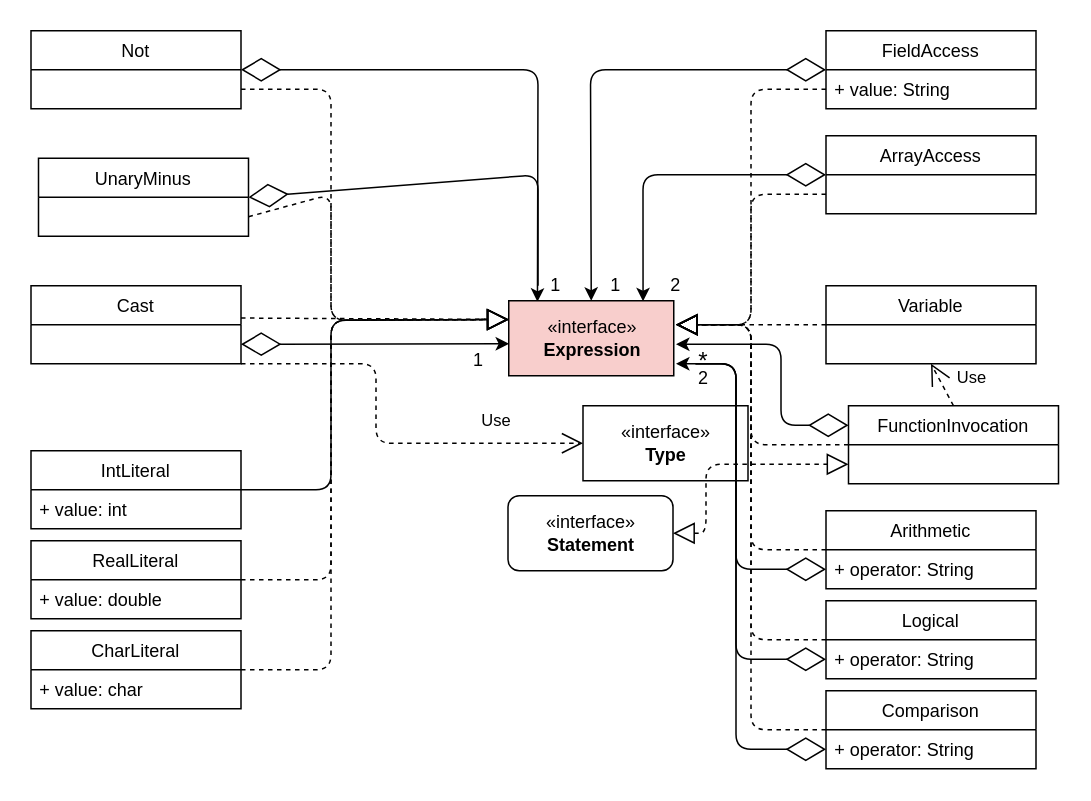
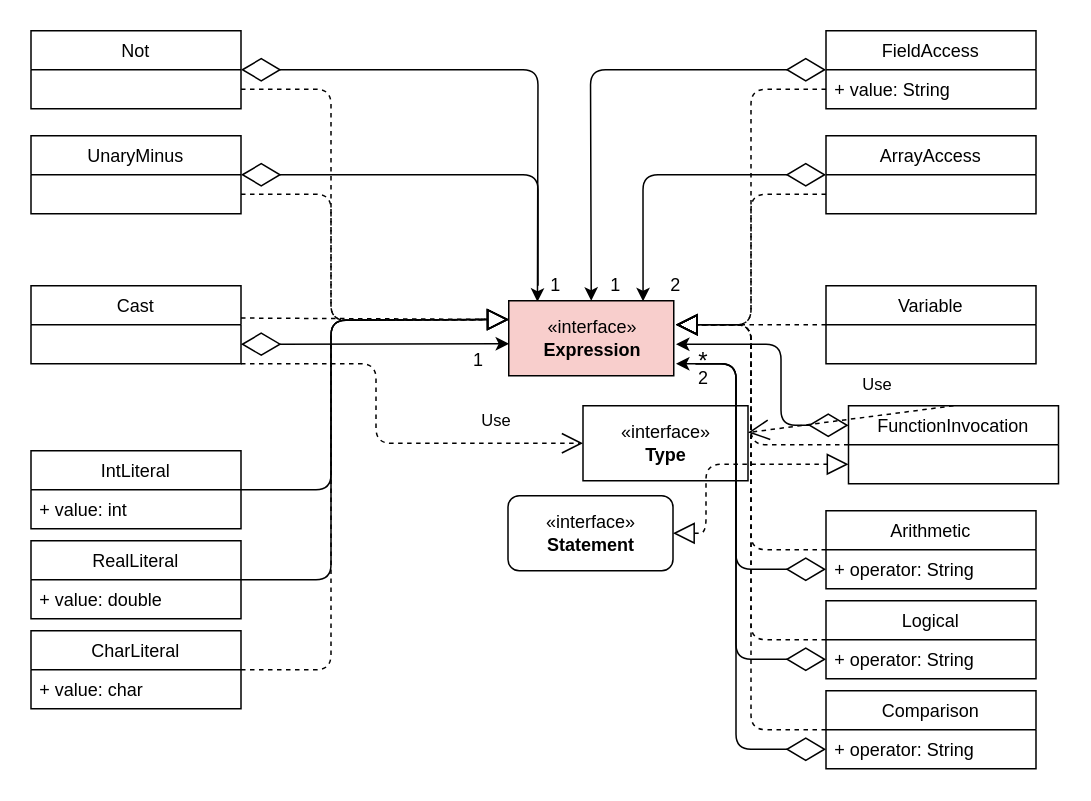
  <mxCell id="0" />
  <mxCell id="1" parent="0" />
  <mxCell id="2" value="Not" style="swimlane;fontStyle=0;childLayout=stackLayout;horizontal=1;startSize=26;fillColor=none;horizontalStack=0;resizeParent=1;resizeParentMax=0;resizeLast=0;collapsible=1;marginBottom=0;" vertex="1" parent="1"><mxGeometry x="20" y="20" width="140" height="52" as="geometry" /></mxCell>
- <mxCell id="3" value="UnaryMinus" style="swimlane;fontStyle=0;childLayout=stackLayout;horizontal=1;startSize=26;fillColor=none;horizontalStack=0;resizeParent=1;resizeParentMax=0;resizeLast=0;collapsible=1;marginBottom=0;" vertex="1" parent="1"><mxGeometry x="25" y="105" width="140" height="52" as="geometry" /></mxCell>
+ <mxCell id="3" value="UnaryMinus" style="swimlane;fontStyle=0;childLayout=stackLayout;horizontal=1;startSize=26;fillColor=none;horizontalStack=0;resizeParent=1;resizeParentMax=0;resizeLast=0;collapsible=1;marginBottom=0;" vertex="1" parent="1"><mxGeometry x="20" y="90" width="140" height="52" as="geometry" /></mxCell>
  <mxCell id="4" value="" style="endArrow=diamondThin;endFill=0;endSize=24;html=1;entryX=1;entryY=0.5;entryDx=0;entryDy=0;exitX=0.25;exitY=0;exitDx=0;exitDy=0;" edge="1" parent="1" target="3"><mxGeometry width="160" relative="1" as="geometry"><mxPoint x="358" y="190" as="sourcePoint" /><mxPoint x="180" y="260" as="targetPoint" /><Array as="points"><mxPoint x="358" y="116" /></Array></mxGeometry></mxCell>
  <mxCell id="5" value="" style="endArrow=diamondThin;endFill=0;endSize=24;html=1;entryX=1;entryY=0.5;entryDx=0;entryDy=0;exitX=0.174;exitY=0.013;exitDx=0;exitDy=0;startArrow=classic;startFill=1;exitPerimeter=0;" edge="1" parent="1" source="55" target="2"><mxGeometry width="160" relative="1" as="geometry"><mxPoint x="358" y="190" as="sourcePoint" /><mxPoint x="180" y="260" as="targetPoint" /><Array as="points"><mxPoint x="358" y="46" /></Array></mxGeometry></mxCell>
  <mxCell id="6" value="1" style="text;html=1;strokeColor=none;fillColor=none;align=center;verticalAlign=middle;whiteSpace=wrap;rounded=0;" vertex="1" parent="1"><mxGeometry x="360" y="180" width="20" height="20" as="geometry" /></mxCell>
  <mxCell id="7" value="" style="endArrow=block;dashed=1;endFill=0;endSize=12;html=1;exitX=1;exitY=0.75;exitDx=0;exitDy=0;entryX=0;entryY=0.25;entryDx=0;entryDy=0;" edge="1" parent="1" source="3" target="55"><mxGeometry width="160" relative="1" as="geometry"><mxPoint x="170" y="130" as="sourcePoint" /><mxPoint x="323" y="190" as="targetPoint" /><Array as="points"><mxPoint x="220" y="129" /><mxPoint x="220" y="213" /></Array></mxGeometry></mxCell>
  <mxCell id="8" value="" style="endArrow=block;dashed=1;endFill=0;endSize=12;html=1;exitX=1;exitY=0.75;exitDx=0;exitDy=0;entryX=0;entryY=0.25;entryDx=0;entryDy=0;" edge="1" parent="1" source="2" target="55"><mxGeometry width="160" relative="1" as="geometry"><mxPoint x="170" y="60" as="sourcePoint" /><mxPoint x="323" y="216" as="targetPoint" /><Array as="points"><mxPoint x="220" y="59" /><mxPoint x="220" y="213" /></Array></mxGeometry></mxCell>
  <mxCell id="9" value="Cast" style="swimlane;fontStyle=0;childLayout=stackLayout;horizontal=1;startSize=26;fillColor=none;horizontalStack=0;resizeParent=1;resizeParentMax=0;resizeLast=0;collapsible=1;marginBottom=0;" vertex="1" parent="1"><mxGeometry x="20" y="190" width="140" height="52" as="geometry" /></mxCell>
  <mxCell id="10" value="" style="endArrow=block;dashed=1;endFill=0;endSize=12;html=1;exitX=1;exitY=0.414;exitDx=0;exitDy=0;entryX=0;entryY=0.25;entryDx=0;entryDy=0;exitPerimeter=0;" edge="1" parent="1" source="9" target="55"><mxGeometry width="160" relative="1" as="geometry"><mxPoint x="163" y="215.5" as="sourcePoint" /><mxPoint x="323" y="170" as="targetPoint" /></mxGeometry></mxCell>
  <mxCell id="11" value="" style="endArrow=diamondThin;endFill=0;endSize=24;html=1;exitX=0.002;exitY=0.573;exitDx=0;exitDy=0;startArrow=classic;startFill=1;exitPerimeter=0;" edge="1" parent="1" source="55"><mxGeometry width="160" relative="1" as="geometry"><mxPoint x="323" y="229" as="sourcePoint" /><mxPoint x="160" y="229" as="targetPoint" /></mxGeometry></mxCell>
  <mxCell id="12" value="1" style="text;html=1;strokeColor=none;fillColor=none;align=center;verticalAlign=middle;whiteSpace=wrap;rounded=0;" vertex="1" parent="1"><mxGeometry x="310" y="230" width="17" height="20" as="geometry" /></mxCell>
  <mxCell id="13" value="«interface»&lt;br&gt;&lt;b&gt;Type&lt;/b&gt;" style="html=1;" vertex="1" parent="1"><mxGeometry x="388" y="270" width="110" height="50" as="geometry" /></mxCell>
  <mxCell id="14" value="Use" style="endArrow=open;endSize=12;dashed=1;html=1;exitX=1;exitY=1;exitDx=0;exitDy=0;entryX=0;entryY=0.5;entryDx=0;entryDy=0;" edge="1" parent="1" source="9" target="13"><mxGeometry x="0.584" y="15" width="160" relative="1" as="geometry"><mxPoint x="20" y="340" as="sourcePoint" /><mxPoint x="180" y="340" as="targetPoint" /><Array as="points"><mxPoint x="250" y="242" /><mxPoint x="250" y="295" /></Array><mxPoint as="offset" /></mxGeometry></mxCell>
  <mxCell id="15" value="IntLiteral" style="swimlane;fontStyle=0;childLayout=stackLayout;horizontal=1;startSize=26;fillColor=none;horizontalStack=0;resizeParent=1;resizeParentMax=0;resizeLast=0;collapsible=1;marginBottom=0;" vertex="1" parent="1"><mxGeometry x="20" y="300" width="140" height="52" as="geometry" /></mxCell>
  <mxCell id="16" value="+ value: int" style="text;strokeColor=none;fillColor=none;align=left;verticalAlign=top;spacingLeft=4;spacingRight=4;overflow=hidden;rotatable=0;points=[[0,0.5],[1,0.5]];portConstraint=eastwest;" vertex="1" parent="15"><mxGeometry y="26" width="140" height="26" as="geometry" /></mxCell>
  <mxCell id="17" value="RealLiteral" style="swimlane;fontStyle=0;childLayout=stackLayout;horizontal=1;startSize=26;fillColor=none;horizontalStack=0;resizeParent=1;resizeParentMax=0;resizeLast=0;collapsible=1;marginBottom=0;" vertex="1" parent="1"><mxGeometry x="20" y="360" width="140" height="52" as="geometry" /></mxCell>
  <mxCell id="18" value="+ value: double" style="text;strokeColor=none;fillColor=none;align=left;verticalAlign=top;spacingLeft=4;spacingRight=4;overflow=hidden;rotatable=0;points=[[0,0.5],[1,0.5]];portConstraint=eastwest;" vertex="1" parent="17"><mxGeometry y="26" width="140" height="26" as="geometry" /></mxCell>
  <mxCell id="19" value="CharLiteral" style="swimlane;fontStyle=0;childLayout=stackLayout;horizontal=1;startSize=26;fillColor=none;horizontalStack=0;resizeParent=1;resizeParentMax=0;resizeLast=0;collapsible=1;marginBottom=0;" vertex="1" parent="1"><mxGeometry x="20" y="420" width="140" height="52" as="geometry" /></mxCell>
  <mxCell id="20" value="+ value: char" style="text;strokeColor=none;fillColor=none;align=left;verticalAlign=top;spacingLeft=4;spacingRight=4;overflow=hidden;rotatable=0;points=[[0,0.5],[1,0.5]];portConstraint=eastwest;" vertex="1" parent="19"><mxGeometry y="26" width="140" height="26" as="geometry" /></mxCell>
  <mxCell id="21" value="" style="endArrow=block;dashed=1;endFill=0;endSize=12;html=1;exitX=1;exitY=0.5;exitDx=0;exitDy=0;entryX=0;entryY=0.25;entryDx=0;entryDy=0;" edge="1" parent="1" source="19" target="55"><mxGeometry width="160" relative="1" as="geometry"><mxPoint x="220" y="460.5" as="sourcePoint" /><mxPoint x="310" y="190" as="targetPoint" /><Array as="points"><mxPoint x="220" y="446" /><mxPoint x="220" y="213" /></Array></mxGeometry></mxCell>
- <mxCell id="22" value="" style="endArrow=block;dashed=1;endFill=0;endSize=12;html=1;exitX=1;exitY=0.5;exitDx=0;exitDy=0;entryX=0;entryY=0.25;entryDx=0;entryDy=0;" edge="1" parent="1" source="17" target="55"><mxGeometry width="160" relative="1" as="geometry"><mxPoint x="210" y="380" as="sourcePoint" /><mxPoint x="290" y="160" as="targetPoint" /><Array as="points"><mxPoint x="220" y="386" /><mxPoint x="220" y="213" /></Array></mxGeometry></mxCell>
+ <mxCell id="22" value="" style="endArrow=block;dashed=0;endFill=0;endSize=12;html=1;exitX=1;exitY=0.5;exitDx=0;exitDy=0;entryX=0;entryY=0.25;entryDx=0;entryDy=0;" edge="1" parent="1" source="17" target="55"><mxGeometry width="160" relative="1" as="geometry"><mxPoint x="210" y="380" as="sourcePoint" /><mxPoint x="290" y="160" as="targetPoint" /><Array as="points"><mxPoint x="220" y="386" /><mxPoint x="220" y="213" /></Array></mxGeometry></mxCell>
  <mxCell id="23" value="" style="endArrow=block;dashed=0;endFill=0;endSize=12;html=1;exitX=1;exitY=0.5;exitDx=0;exitDy=0;entryX=0;entryY=0.25;entryDx=0;entryDy=0;" edge="1" parent="1" source="15" target="55"><mxGeometry width="160" relative="1" as="geometry"><mxPoint x="220" y="340" as="sourcePoint" /><mxPoint x="323" y="216" as="targetPoint" /><Array as="points"><mxPoint x="220" y="326" /><mxPoint x="220" y="213" /></Array></mxGeometry></mxCell>
  <mxCell id="24" value="FieldAccess" style="swimlane;fontStyle=0;childLayout=stackLayout;horizontal=1;startSize=26;fillColor=none;horizontalStack=0;resizeParent=1;resizeParentMax=0;resizeLast=0;collapsible=1;marginBottom=0;" vertex="1" parent="1"><mxGeometry x="550" y="20" width="140" height="52" as="geometry" /></mxCell>
  <mxCell id="25" value="+ value: String" style="text;strokeColor=none;fillColor=none;align=left;verticalAlign=top;spacingLeft=4;spacingRight=4;overflow=hidden;rotatable=0;points=[[0,0.5],[1,0.5]];portConstraint=eastwest;" vertex="1" parent="24"><mxGeometry y="26" width="140" height="26" as="geometry" /></mxCell>
  <mxCell id="26" value="" style="endArrow=diamondThin;endFill=0;endSize=24;html=1;entryX=0;entryY=0.5;entryDx=0;entryDy=0;startArrow=classic;startFill=1;exitX=0.5;exitY=0;exitDx=0;exitDy=0;" edge="1" parent="1" source="55" target="24"><mxGeometry width="160" relative="1" as="geometry"><mxPoint x="393" y="180" as="sourcePoint" /><mxPoint x="180" y="500" as="targetPoint" /><Array as="points"><mxPoint x="393" y="46" /></Array></mxGeometry></mxCell>
  <mxCell id="27" value="1" style="text;html=1;strokeColor=none;fillColor=none;align=center;verticalAlign=middle;whiteSpace=wrap;rounded=0;" vertex="1" parent="1"><mxGeometry x="400" y="180" width="20" height="20" as="geometry" /></mxCell>
  <mxCell id="28" value="ArrayAccess" style="swimlane;fontStyle=0;childLayout=stackLayout;horizontal=1;startSize=26;fillColor=none;horizontalStack=0;resizeParent=1;resizeParentMax=0;resizeLast=0;collapsible=1;marginBottom=0;" vertex="1" parent="1"><mxGeometry x="550" y="90" width="140" height="52" as="geometry" /></mxCell>
  <mxCell id="29" value="" style="endArrow=diamondThin;endFill=0;endSize=24;html=1;entryX=0;entryY=0.5;entryDx=0;entryDy=0;exitX=0.814;exitY=0.007;exitDx=0;exitDy=0;startArrow=classic;startFill=1;exitPerimeter=0;" edge="1" parent="1" source="55" target="28"><mxGeometry width="160" relative="1" as="geometry"><mxPoint x="428" y="190" as="sourcePoint" /><mxPoint x="180" y="500" as="targetPoint" /><Array as="points"><mxPoint x="428" y="116" /></Array></mxGeometry></mxCell>
  <mxCell id="30" value="2" style="text;html=1;strokeColor=none;fillColor=none;align=center;verticalAlign=middle;whiteSpace=wrap;rounded=0;" vertex="1" parent="1"><mxGeometry x="440" y="180" width="20" height="20" as="geometry" /></mxCell>
  <mxCell id="31" value="" style="endArrow=block;dashed=1;endFill=0;endSize=12;html=1;exitX=0;exitY=0.75;exitDx=0;exitDy=0;" edge="1" parent="1" source="28"><mxGeometry width="160" relative="1" as="geometry"><mxPoint x="530" y="220" as="sourcePoint" /><mxPoint x="450" y="216" as="targetPoint" /><Array as="points"><mxPoint x="500" y="129" /><mxPoint x="500" y="216" /></Array></mxGeometry></mxCell>
  <mxCell id="32" value="" style="endArrow=block;dashed=1;endFill=0;endSize=12;html=1;exitX=0;exitY=0.5;exitDx=0;exitDy=0;" edge="1" parent="1" source="25"><mxGeometry width="160" relative="1" as="geometry"><mxPoint x="530" y="230" as="sourcePoint" /><mxPoint x="450" y="216" as="targetPoint" /><Array as="points"><mxPoint x="500" y="59" /><mxPoint x="500" y="216" /></Array></mxGeometry></mxCell>
  <mxCell id="33" value="Variable" style="swimlane;fontStyle=0;childLayout=stackLayout;horizontal=1;startSize=26;fillColor=none;horizontalStack=0;resizeParent=1;resizeParentMax=0;resizeLast=0;collapsible=1;marginBottom=0;" vertex="1" parent="1"><mxGeometry x="550" y="190" width="140" height="52" as="geometry" /></mxCell>
  <mxCell id="34" value="" style="endArrow=block;dashed=1;endFill=0;endSize=12;html=1;exitX=0;exitY=0.5;exitDx=0;exitDy=0;" edge="1" parent="1" source="33"><mxGeometry width="160" relative="1" as="geometry"><mxPoint x="570" y="319" as="sourcePoint" /><mxPoint x="450" y="216" as="targetPoint" /></mxGeometry></mxCell>
  <mxCell id="35" value="FunctionInvocation" style="swimlane;fontStyle=0;childLayout=stackLayout;horizontal=1;startSize=26;fillColor=none;horizontalStack=0;resizeParent=1;resizeParentMax=0;resizeLast=0;collapsible=1;marginBottom=0;" vertex="1" parent="1"><mxGeometry x="565" y="270" width="140" height="52" as="geometry" /></mxCell>
- <mxCell id="36" value="Use" style="endArrow=open;endSize=12;dashed=1;html=1;exitX=0.5;exitY=0;exitDx=0;exitDy=0;entryX=0.5;entryY=1;entryDx=0;entryDy=0;" edge="1" parent="1" source="35" target="33"><mxGeometry x="-0.286" y="-20" width="160" relative="1" as="geometry"><mxPoint x="580" y="370" as="sourcePoint" /><mxPoint x="740" y="370" as="targetPoint" /><mxPoint as="offset" /></mxGeometry></mxCell>
+ <mxCell id="36" value="Use" style="endArrow=open;endSize=12;dashed=1;html=1;exitX=0.5;exitY=0;exitDx=0;exitDy=0;" edge="1" parent="1" source="35" target="13"><mxGeometry x="-0.286" y="-20" width="160" relative="1" as="geometry"><mxPoint x="580" y="370" as="sourcePoint" /><mxPoint x="740" y="370" as="targetPoint" /><mxPoint as="offset" /></mxGeometry></mxCell>
  <mxCell id="37" value="" style="endArrow=diamondThin;endFill=0;endSize=24;html=1;entryX=0;entryY=0.25;entryDx=0;entryDy=0;startArrow=classic;startFill=1;" edge="1" parent="1" target="35"><mxGeometry width="160" relative="1" as="geometry"><mxPoint x="450" y="229" as="sourcePoint" /><mxPoint x="180" y="500" as="targetPoint" /><Array as="points"><mxPoint x="520" y="229" /><mxPoint x="520" y="283" /></Array></mxGeometry></mxCell>
  <mxCell id="38" value="&lt;span style=&quot;font-weight: normal&quot;&gt;&lt;font style=&quot;font-size: 16px&quot;&gt;*&lt;/font&gt;&lt;/span&gt;" style="text;html=1;strokeColor=none;fillColor=none;align=center;verticalAlign=middle;whiteSpace=wrap;rounded=0;fontStyle=1" vertex="1" parent="1"><mxGeometry x="460" y="230" width="17" height="20" as="geometry" /></mxCell>
  <mxCell id="39" value="Arithmetic" style="swimlane;fontStyle=0;childLayout=stackLayout;horizontal=1;startSize=26;fillColor=none;horizontalStack=0;resizeParent=1;resizeParentMax=0;resizeLast=0;collapsible=1;marginBottom=0;" vertex="1" parent="1"><mxGeometry x="550" y="340" width="140" height="52" as="geometry" /></mxCell>
  <mxCell id="40" value="+ operator: String" style="text;strokeColor=none;fillColor=none;align=left;verticalAlign=top;spacingLeft=4;spacingRight=4;overflow=hidden;rotatable=0;points=[[0,0.5],[1,0.5]];portConstraint=eastwest;" vertex="1" parent="39"><mxGeometry y="26" width="140" height="26" as="geometry" /></mxCell>
  <mxCell id="41" value="Logical" style="swimlane;fontStyle=0;childLayout=stackLayout;horizontal=1;startSize=26;fillColor=none;horizontalStack=0;resizeParent=1;resizeParentMax=0;resizeLast=0;collapsible=1;marginBottom=0;" vertex="1" parent="1"><mxGeometry x="550" y="400" width="140" height="52" as="geometry" /></mxCell>
  <mxCell id="42" value="+ operator: String" style="text;strokeColor=none;fillColor=none;align=left;verticalAlign=top;spacingLeft=4;spacingRight=4;overflow=hidden;rotatable=0;points=[[0,0.5],[1,0.5]];portConstraint=eastwest;" vertex="1" parent="41"><mxGeometry y="26" width="140" height="26" as="geometry" /></mxCell>
  <mxCell id="43" value="Comparison" style="swimlane;fontStyle=0;childLayout=stackLayout;horizontal=1;startSize=26;fillColor=none;horizontalStack=0;resizeParent=1;resizeParentMax=0;resizeLast=0;collapsible=1;marginBottom=0;" vertex="1" parent="1"><mxGeometry x="550" y="460" width="140" height="52" as="geometry" /></mxCell>
  <mxCell id="44" value="+ operator: String" style="text;strokeColor=none;fillColor=none;align=left;verticalAlign=top;spacingLeft=4;spacingRight=4;overflow=hidden;rotatable=0;points=[[0,0.5],[1,0.5]];portConstraint=eastwest;" vertex="1" parent="43"><mxGeometry y="26" width="140" height="26" as="geometry" /></mxCell>
  <mxCell id="45" value="«interface»&lt;br&gt;&lt;b&gt;Statement&lt;/b&gt;" style="html=1;rounded=1;" vertex="1" parent="1"><mxGeometry x="338" y="330" width="110" height="50" as="geometry" /></mxCell>
  <mxCell id="46" value="" style="endArrow=block;dashed=1;endFill=0;endSize=12;html=1;entryX=0;entryY=0.75;entryDx=0;entryDy=0;exitX=1;exitY=0.5;exitDx=0;exitDy=0;startArrow=block;startFill=0;strokeWidth=1;startSize=12;" edge="1" parent="1" source="45" target="35"><mxGeometry width="160" relative="1" as="geometry"><mxPoint x="300" y="440" as="sourcePoint" /><mxPoint x="460" y="440" as="targetPoint" /><Array as="points"><mxPoint x="470" y="355" /><mxPoint x="470" y="309" /></Array></mxGeometry></mxCell>
  <mxCell id="47" value="" style="endArrow=block;dashed=1;endFill=0;endSize=12;html=1;strokeWidth=1;exitX=0;exitY=0.5;exitDx=0;exitDy=0;" edge="1" parent="1" source="39"><mxGeometry width="160" relative="1" as="geometry"><mxPoint x="20" y="540" as="sourcePoint" /><mxPoint x="450" y="216" as="targetPoint" /><Array as="points"><mxPoint x="500" y="366" /><mxPoint x="500" y="216" /></Array></mxGeometry></mxCell>
  <mxCell id="48" value="" style="endArrow=block;dashed=1;endFill=0;endSize=12;html=1;strokeWidth=1;exitX=0;exitY=0.5;exitDx=0;exitDy=0;" edge="1" parent="1" source="41"><mxGeometry width="160" relative="1" as="geometry"><mxPoint x="20" y="580" as="sourcePoint" /><mxPoint x="450" y="216" as="targetPoint" /><Array as="points"><mxPoint x="500" y="426" /><mxPoint x="500" y="216" /></Array></mxGeometry></mxCell>
  <mxCell id="49" value="" style="endArrow=block;dashed=1;endFill=0;endSize=12;html=1;strokeWidth=1;exitX=0;exitY=0.5;exitDx=0;exitDy=0;" edge="1" parent="1" source="43"><mxGeometry width="160" relative="1" as="geometry"><mxPoint x="20" y="620" as="sourcePoint" /><mxPoint x="450" y="216" as="targetPoint" /><Array as="points"><mxPoint x="500" y="486" /><mxPoint x="500" y="216" /></Array></mxGeometry></mxCell>
  <mxCell id="50" value="" style="endArrow=diamondThin;endFill=0;endSize=24;html=1;strokeWidth=1;entryX=0;entryY=0.5;entryDx=0;entryDy=0;exitX=1;exitY=1;exitDx=0;exitDy=0;" edge="1" parent="1" target="44"><mxGeometry width="160" relative="1" as="geometry"><mxPoint x="463" y="242" as="sourcePoint" /><mxPoint x="510" y="510" as="targetPoint" /><Array as="points"><mxPoint x="490" y="242" /><mxPoint x="490" y="499" /></Array></mxGeometry></mxCell>
  <mxCell id="51" value="" style="endArrow=diamondThin;endFill=0;endSize=24;html=1;strokeWidth=1;entryX=0;entryY=0.5;entryDx=0;entryDy=0;exitX=1;exitY=1;exitDx=0;exitDy=0;" edge="1" parent="1" target="42"><mxGeometry width="160" relative="1" as="geometry"><mxPoint x="463" y="242" as="sourcePoint" /><mxPoint x="160" y="590" as="targetPoint" /><Array as="points"><mxPoint x="490" y="242" /><mxPoint x="490" y="439" /></Array></mxGeometry></mxCell>
  <mxCell id="52" value="" style="endArrow=diamondThin;endFill=0;endSize=24;html=1;strokeWidth=1;entryX=0;entryY=0.5;entryDx=0;entryDy=0;startArrow=classic;startFill=1;" edge="1" parent="1" target="40"><mxGeometry width="160" relative="1" as="geometry"><mxPoint x="450" y="242" as="sourcePoint" /><mxPoint x="140" y="640" as="targetPoint" /><Array as="points"><mxPoint x="490" y="242" /><mxPoint x="490" y="379" /></Array></mxGeometry></mxCell>
  <mxCell id="53" value="2" style="text;html=1;strokeColor=none;fillColor=none;align=center;verticalAlign=middle;whiteSpace=wrap;rounded=0;" vertex="1" parent="1"><mxGeometry x="460" y="242" width="17" height="20" as="geometry" /></mxCell>
  <mxCell id="54" value="" style="endArrow=block;dashed=1;endFill=0;endSize=12;html=1;strokeWidth=1;exitX=0;exitY=0.5;exitDx=0;exitDy=0;" edge="1" parent="1" source="35"><mxGeometry width="160" relative="1" as="geometry"><mxPoint x="20" y="550" as="sourcePoint" /><mxPoint x="450" y="216" as="targetPoint" /><Array as="points"><mxPoint x="500" y="296" /><mxPoint x="500" y="216" /></Array></mxGeometry></mxCell>
  <mxCell id="55" value="«interface»&lt;br&gt;&lt;b&gt;Expression&lt;/b&gt;" style="html=1;fillColor=#f8cecc;" vertex="1" parent="1"><mxGeometry x="338.5" y="200" width="110" height="50" as="geometry" /></mxCell>
